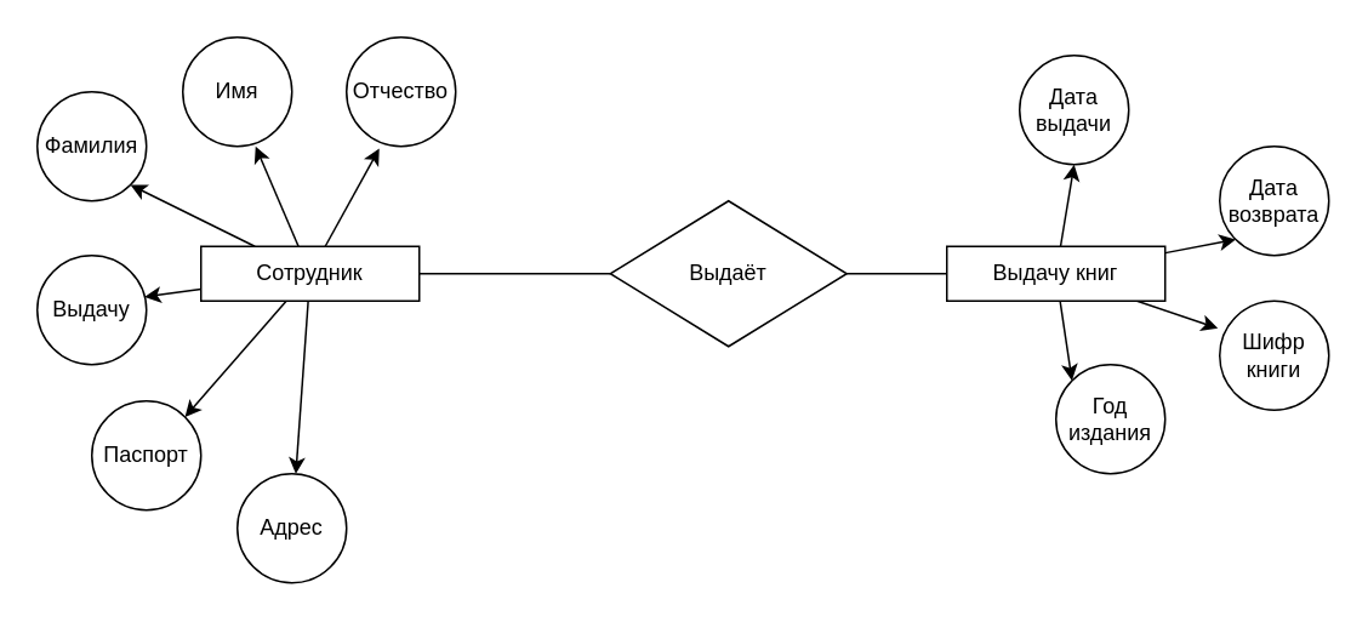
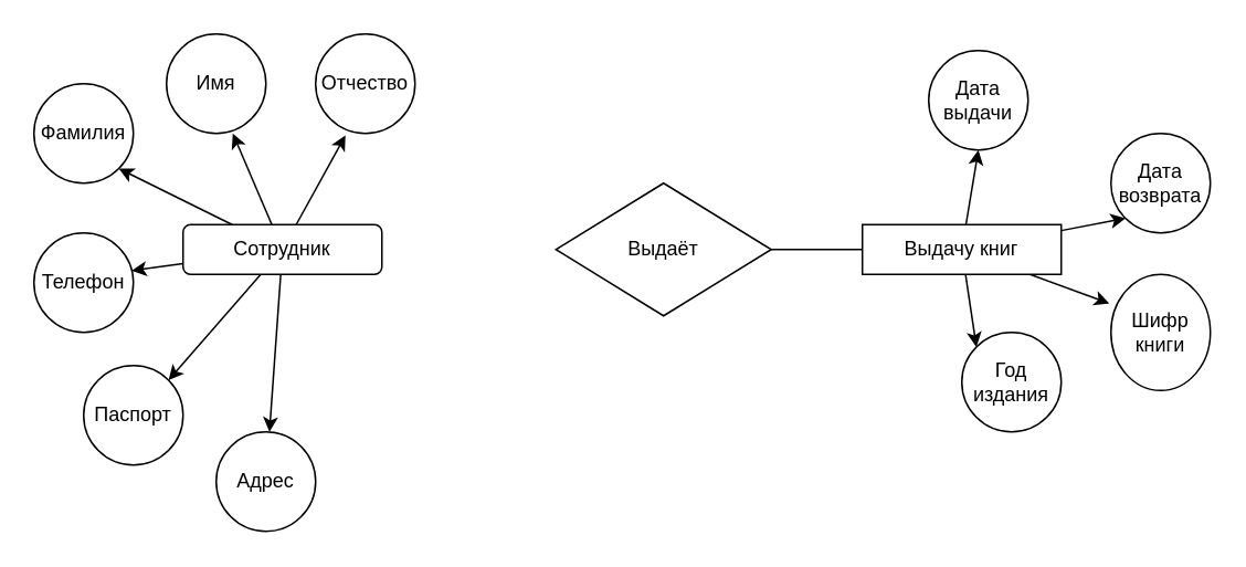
  <mxCell id="0" />
  <mxCell id="1" parent="0" />
  <mxCell id="2" value="Выдаёт" style="rhombus;whiteSpace=wrap;html=1;" vertex="1" parent="1"><mxGeometry x="335" y="110" width="130" height="80" as="geometry" /></mxCell>
  <mxCell id="3" style="edgeStyle=orthogonalEdgeStyle;rounded=0;orthogonalLoop=1;jettySize=auto;html=1;entryX=1;entryY=0.5;entryDx=0;entryDy=0;endArrow=none;endFill=0;" edge="1" parent="1" source="8" target="2"><mxGeometry relative="1" as="geometry" /></mxCell>
  <mxCell id="4" style="edgeStyle=none;rounded=0;orthogonalLoop=1;jettySize=auto;html=1;entryX=0.5;entryY=1;entryDx=0;entryDy=0;endArrow=classic;endFill=1;" edge="1" parent="1" source="8" target="23"><mxGeometry relative="1" as="geometry" /></mxCell>
  <mxCell id="5" style="edgeStyle=none;rounded=0;orthogonalLoop=1;jettySize=auto;html=1;entryX=0;entryY=1;entryDx=0;entryDy=0;endArrow=classic;endFill=1;" edge="1" parent="1" source="8" target="24"><mxGeometry relative="1" as="geometry" /></mxCell>
  <mxCell id="6" style="edgeStyle=none;rounded=0;orthogonalLoop=1;jettySize=auto;html=1;entryX=-0.017;entryY=0.25;entryDx=0;entryDy=0;entryPerimeter=0;endArrow=classic;endFill=1;" edge="1" parent="1" source="8" target="25"><mxGeometry relative="1" as="geometry" /></mxCell>
  <mxCell id="7" style="edgeStyle=none;rounded=0;orthogonalLoop=1;jettySize=auto;html=1;entryX=0;entryY=0;entryDx=0;entryDy=0;endArrow=classic;endFill=1;" edge="1" parent="1" source="8" target="26"><mxGeometry relative="1" as="geometry" /></mxCell>
  <mxCell id="8" value="Выдачу книг" style="rounded=0;whiteSpace=wrap;html=1;" vertex="1" parent="1"><mxGeometry x="520" y="135" width="120" height="30" as="geometry" /></mxCell>
- <mxCell id="9" style="edgeStyle=orthogonalEdgeStyle;rounded=0;orthogonalLoop=1;jettySize=auto;html=1;entryX=0;entryY=0.5;entryDx=0;entryDy=0;endArrow=none;endFill=0;" edge="1" parent="1" source="16" target="2"><mxGeometry relative="1" as="geometry" /></mxCell>
  <mxCell id="10" style="rounded=0;orthogonalLoop=1;jettySize=auto;html=1;endArrow=classic;endFill=1;entryX=0.983;entryY=0.38;entryDx=0;entryDy=0;entryPerimeter=0;" edge="1" parent="1" source="16" target="21"><mxGeometry relative="1" as="geometry"><mxPoint x="80" y="150" as="targetPoint" /></mxGeometry></mxCell>
  <mxCell id="11" style="edgeStyle=none;rounded=0;orthogonalLoop=1;jettySize=auto;html=1;entryX=1;entryY=1;entryDx=0;entryDy=0;endArrow=classic;endFill=1;" edge="1" parent="1" source="16" target="20"><mxGeometry relative="1" as="geometry" /></mxCell>
  <mxCell id="12" style="edgeStyle=none;rounded=0;orthogonalLoop=1;jettySize=auto;html=1;endArrow=classic;endFill=1;" edge="1" parent="1" source="16"><mxGeometry relative="1" as="geometry"><mxPoint x="140" y="80" as="targetPoint" /></mxGeometry></mxCell>
  <mxCell id="13" style="edgeStyle=none;rounded=0;orthogonalLoop=1;jettySize=auto;html=1;entryX=0.3;entryY=1.02;entryDx=0;entryDy=0;entryPerimeter=0;endArrow=classic;endFill=1;" edge="1" parent="1" source="16" target="18"><mxGeometry relative="1" as="geometry" /></mxCell>
  <mxCell id="14" style="edgeStyle=none;rounded=0;orthogonalLoop=1;jettySize=auto;html=1;entryX=1;entryY=0;entryDx=0;entryDy=0;endArrow=classic;endFill=1;" edge="1" parent="1" source="16" target="17"><mxGeometry relative="1" as="geometry" /></mxCell>
  <mxCell id="15" style="edgeStyle=none;rounded=0;orthogonalLoop=1;jettySize=auto;html=1;endArrow=classic;endFill=1;" edge="1" parent="1" source="16" target="22"><mxGeometry relative="1" as="geometry" /></mxCell>
- <mxCell id="16" value="Сотрудник" style="rounded=0;whiteSpace=wrap;html=1;" vertex="1" parent="1"><mxGeometry x="110" y="135" width="120" height="30" as="geometry" /></mxCell>
+ <mxCell id="16" value="Сотрудник" style="whiteSpace=wrap;html=1;rounded=1;" vertex="1" parent="1"><mxGeometry x="110" y="135" width="120" height="30" as="geometry" /></mxCell>
  <mxCell id="17" value="Паспорт" style="ellipse;whiteSpace=wrap;html=1;" vertex="1" parent="1"><mxGeometry x="50" y="220" width="60" height="60" as="geometry" /></mxCell>
  <mxCell id="18" value="Отчество" style="ellipse;whiteSpace=wrap;html=1;" vertex="1" parent="1"><mxGeometry x="190" y="20" width="60" height="60" as="geometry" /></mxCell>
  <mxCell id="19" value="Имя" style="ellipse;whiteSpace=wrap;html=1;" vertex="1" parent="1"><mxGeometry x="100" y="20" width="60" height="60" as="geometry" /></mxCell>
  <mxCell id="20" value="Фамилия" style="ellipse;whiteSpace=wrap;html=1;" vertex="1" parent="1"><mxGeometry x="20" y="50" width="60" height="60" as="geometry" /></mxCell>
- <mxCell id="21" value="Выдачу" style="ellipse;whiteSpace=wrap;html=1;" vertex="1" parent="1"><mxGeometry x="20" y="140" width="60" height="60" as="geometry" /></mxCell>
+ <mxCell id="21" value="Телефон" style="ellipse;whiteSpace=wrap;html=1;" vertex="1" parent="1"><mxGeometry x="20" y="140" width="60" height="60" as="geometry" /></mxCell>
  <mxCell id="22" value="Адрес" style="ellipse;whiteSpace=wrap;html=1;" vertex="1" parent="1"><mxGeometry x="130" y="260" width="60" height="60" as="geometry" /></mxCell>
  <mxCell id="23" value="Дата выдачи" style="ellipse;whiteSpace=wrap;html=1;aspect=fixed;" vertex="1" parent="1"><mxGeometry x="560" y="30" width="60" height="60" as="geometry" /></mxCell>
  <mxCell id="24" value="Дата возврата" style="ellipse;whiteSpace=wrap;html=1;aspect=fixed;" vertex="1" parent="1"><mxGeometry x="670" y="80" width="60" height="60" as="geometry" /></mxCell>
- <mxCell id="25" value="Шифр книги" style="ellipse;whiteSpace=wrap;html=1;aspect=fixed;" vertex="1" parent="1"><mxGeometry x="670" y="165" width="60" height="60" as="geometry" /></mxCell>
+ <mxCell id="25" value="Шифр книги" style="ellipse;whiteSpace=wrap;html=1;aspect=fixed;" vertex="1" parent="1"><mxGeometry x="670" y="165" width="60" height="70" as="geometry" /></mxCell>
  <mxCell id="26" value="Год издания" style="ellipse;whiteSpace=wrap;html=1;aspect=fixed;" vertex="1" parent="1"><mxGeometry x="580" y="200" width="60" height="60" as="geometry" /></mxCell>
